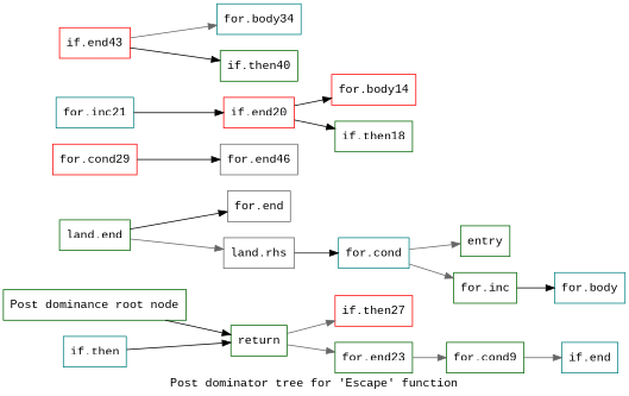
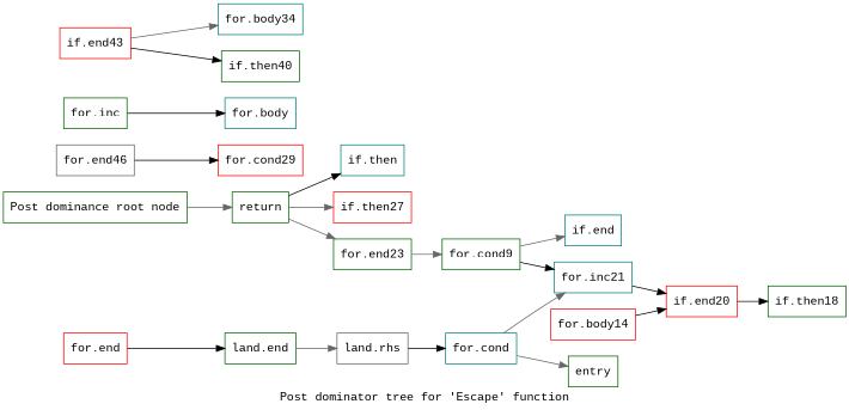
  digraph {
    fontname="Liberation Mono"
    label="Post dominator tree for 'Escape' function"
    rankdir=LR
    node [color=darkgreen fontname="Liberation Mono" shape=record]
    edge [color=black fontname="Liberation Mono"]
    n1 [label="{Post dominance root node}"]
    n2 [label="{return}"]
    n3 [color=teal label="{if.then}"]
    n4 [color=red label="{if.then27}"]
    n5 [label="{for.end23}"]
-   n6 [color=gray40 label="{for.end}"]
+   n6 [color=red label="{for.end}"]
    n7 [label="{land.end}"]
    n8 [label="{for.cond9}"]
    n9 [color=gray40 label="{for.end46}"]
    n10 [color=red label="{for.cond29}"]
    n11 [color=gray40 label="{land.rhs}"]
    n12 [color=teal label="{if.end}"]
    n13 [color=teal label="{for.inc21}"]
    n14 [color=teal label="{for.cond}"]
    n15 [label="{entry}"]
    n16 [label="{for.inc}"]
    n17 [color=teal label="{for.body}"]
    n18 [color=red label="{if.end20}"]
    n19 [color=red label="{for.body14}"]
    n20 [label="{if.then18}"]
    n21 [color=red label="{if.end43}"]
    n22 [color=teal label="{for.body34}"]
    n23 [label="{if.then40}"]
-   n1 -> n2
-   n3 -> n2
+   n1 -> n2 [color=gray40]
+   n2 -> n3
    n2 -> n4 [color=gray40]
    n2 -> n5 [color=gray40]
    n5 -> n8 [color=gray40]
-   n7 -> n6
+   n6 -> n7
    n7 -> n11 [color=gray40]
    n8 -> n12 [color=gray40]
-   n10 -> n9
+   n8 -> n13
+   n9 -> n10
    n11 -> n14
    n13 -> n18
    n14 -> n15 [color=gray40]
-   n14 -> n16 [color=gray40]
+   n14 -> n13 [color=gray40]
    n16 -> n17
-   n18 -> n19
+   n19 -> n18
    n18 -> n20
    n21 -> n22 [color=gray40]
    n21 -> n23
  }
